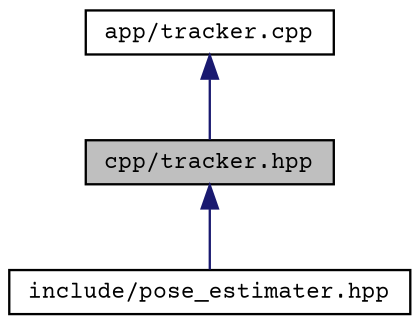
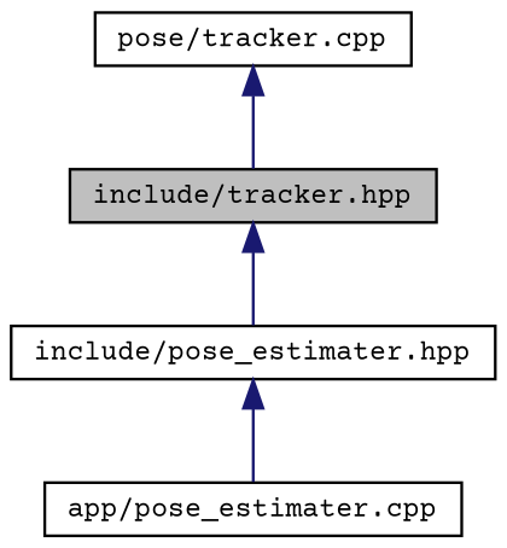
  digraph {
    fontname="Courier Prime"
    node [color=black fontname="Courier Prime" fontsize=10 shape=record]
    edge [color=midnightblue dir=back fontname="Courier Prime" fontsize=10 labelfontname=Helvetica labelfontsize=10 style=solid]
-   n1 [fillcolor=grey75 fontcolor=black height=0.2 label="cpp/tracker.hpp" style=filled width=0.4]
+   n1 [fillcolor=grey75 fontcolor=black height=0.2 label="include/tracker.hpp" style=filled width=0.4]
    n2 [height=0.2 label="include/pose_estimater.hpp" width=0.4]
-   n3 [height=0.2 label="app/tracker.cpp" width=0.4]
+   n3 [height=0.2 label="pose/tracker.cpp" width=0.4]
+   n4 [height=0.2 label="app/pose_estimater.cpp" width=0.4]
    n1 -> n2
+   n2 -> n4
    n3 -> n1
  }
